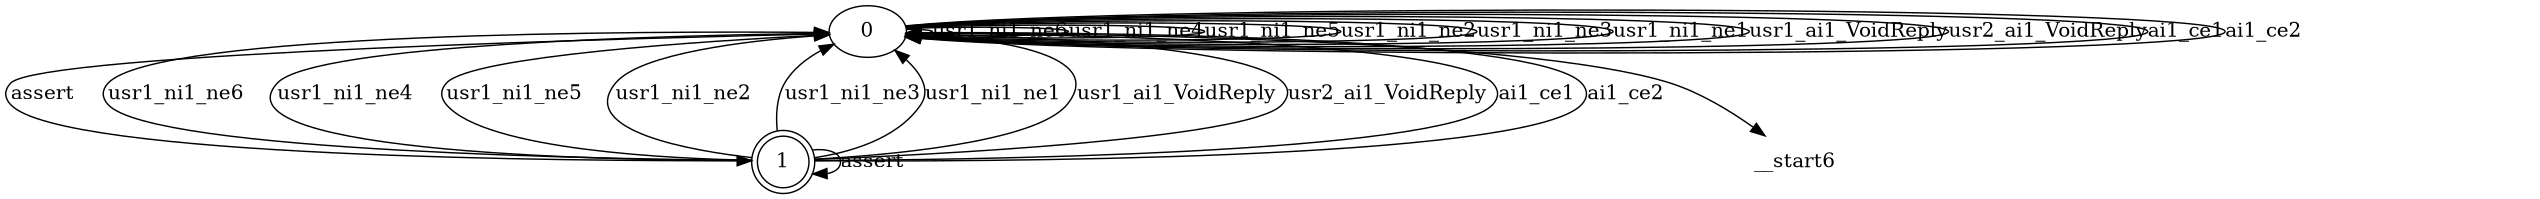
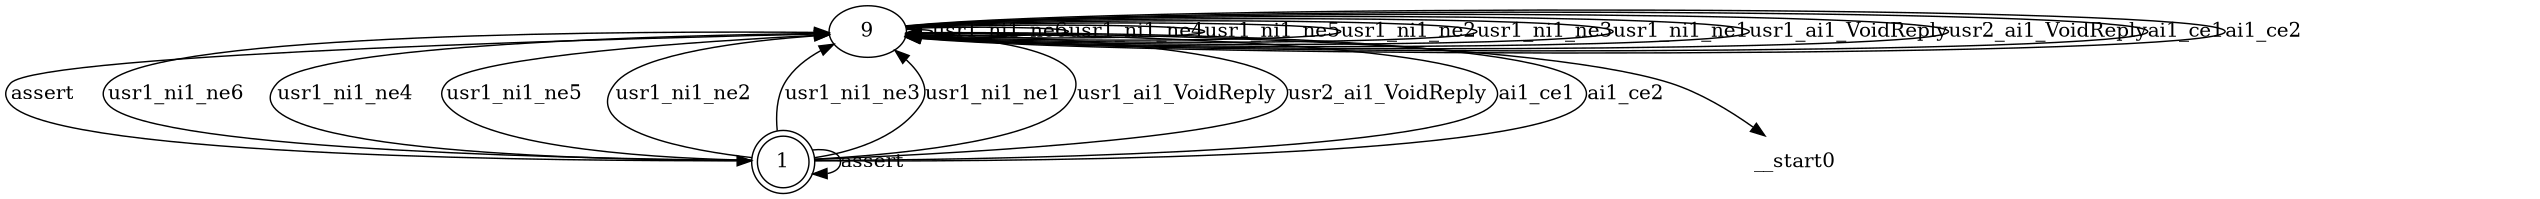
  digraph {
-   n1 [label=0]
+   n1 [label=9]
    n2 [label=1 shape=doublecircle]
-   __start0 [shape=none label=__start6]
+   __start0 [shape=none]
    n1 -> n1 [label=usr1_ni1_ne6]
    n1 -> n1 [label=usr1_ni1_ne4]
    n1 -> n1 [label=usr1_ni1_ne5]
    n1 -> n1 [label=usr1_ni1_ne2]
    n1 -> n1 [label=usr1_ni1_ne3]
    n1 -> n1 [label=usr1_ni1_ne1]
    n1 -> n1 [label=usr1_ai1_VoidReply]
    n1 -> n1 [label=usr2_ai1_VoidReply]
    n1 -> n1 [label=ai1_ce1]
    n1 -> n1 [label=ai1_ce2]
    n1 -> n2 [label=assert]
    n1 -> __start0
    n2 -> n1 [label=usr1_ni1_ne6]
    n2 -> n1 [label=usr1_ni1_ne4]
    n2 -> n1 [label=usr1_ni1_ne5]
    n2 -> n1 [label=usr1_ni1_ne2]
    n2 -> n1 [label=usr1_ni1_ne3]
    n2 -> n1 [label=usr1_ni1_ne1]
    n2 -> n1 [label=usr1_ai1_VoidReply]
    n2 -> n1 [label=usr2_ai1_VoidReply]
    n2 -> n1 [label=ai1_ce1]
    n2 -> n1 [label=ai1_ce2]
    n2 -> n2 [label=assert]
  }
